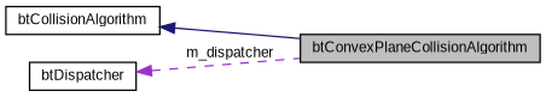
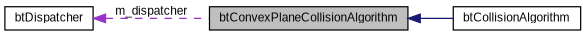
  digraph {
    fontname="Liberation Sans"
    rankdir=LR
    node [color=black fontname="Liberation Sans" fontsize=10 shape=record]
    edge [dir=back fontname="Liberation Sans" fontsize=10 labelfontname=FreeSans labelfontsize=10]
    n1 [fillcolor=grey75 fontcolor=black height=0.2 label=btConvexPlaneCollisionAlgorithm style=filled width=0.4]
    n2 [height=0.2 label=btCollisionAlgorithm width=0.4]
    n3 [height=0.2 label=btDispatcher width=0.4]
-   n2 -> n1 [color=midnightblue style=solid]
+   n1 -> n2 [color=midnightblue style=solid]
    n3 -> n1 [color=darkorchid3 label=m_dispatcher style=dashed]
  }
